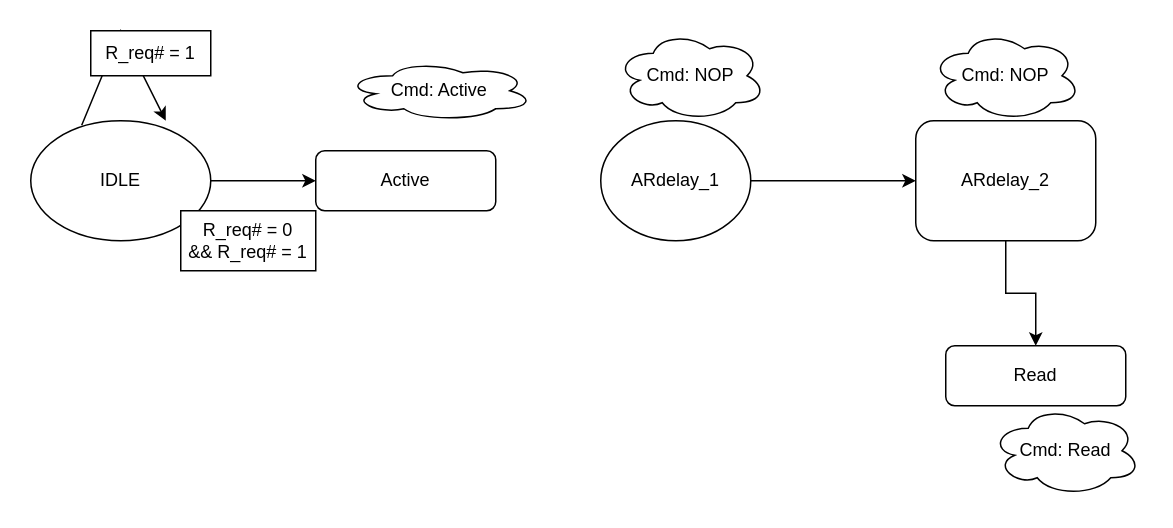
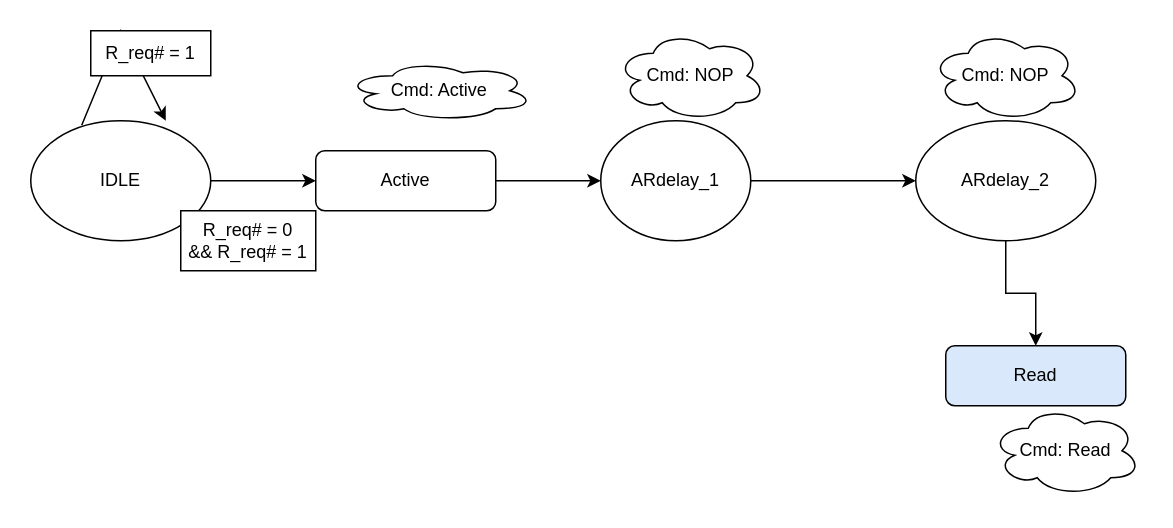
  <mxCell id="0" />
  <mxCell id="1" parent="0" />
+ <mxCell id="2" value="" style="edgeStyle=orthogonalEdgeStyle;rounded=0;orthogonalLoop=1;jettySize=auto;html=1;" edge="1" parent="1" source="3" target="7"><mxGeometry relative="1" as="geometry" /></mxCell>
  <mxCell id="3" value="Active" style="rounded=1;whiteSpace=wrap;html=1;fontSize=12;glass=0;strokeWidth=1;shadow=0;" parent="1" vertex="1"><mxGeometry x="210" y="100" width="120" height="40" as="geometry" /></mxCell>
  <mxCell id="4" style="edgeStyle=orthogonalEdgeStyle;rounded=0;orthogonalLoop=1;jettySize=auto;html=1;entryX=0;entryY=0.5;entryDx=0;entryDy=0;" edge="1" parent="1" source="5" target="3"><mxGeometry relative="1" as="geometry" /></mxCell>
  <mxCell id="5" value="IDLE" style="ellipse;whiteSpace=wrap;html=1;" vertex="1" parent="1"><mxGeometry x="20" y="80" width="120" height="80" as="geometry" /></mxCell>
  <mxCell id="6" style="edgeStyle=orthogonalEdgeStyle;rounded=0;orthogonalLoop=1;jettySize=auto;html=1;entryX=0;entryY=0.5;entryDx=0;entryDy=0;" edge="1" parent="1" source="7" target="9"><mxGeometry relative="1" as="geometry" /></mxCell>
  <mxCell id="7" value="ARdelay_1" style="ellipse;whiteSpace=wrap;html=1;" vertex="1" parent="1"><mxGeometry x="400" y="80" width="100" height="80" as="geometry" /></mxCell>
  <mxCell id="8" value="" style="edgeStyle=orthogonalEdgeStyle;rounded=0;orthogonalLoop=1;jettySize=auto;html=1;" edge="1" parent="1" source="9" target="16"><mxGeometry relative="1" as="geometry" /></mxCell>
- <mxCell id="9" value="ARdelay_2" style="whiteSpace=wrap;html=1;rounded=1;" vertex="1" parent="1"><mxGeometry x="610" y="80" width="120" height="80" as="geometry" /></mxCell>
+ <mxCell id="9" value="ARdelay_2" style="ellipse;whiteSpace=wrap;html=1;" vertex="1" parent="1"><mxGeometry x="610" y="80" width="120" height="80" as="geometry" /></mxCell>
  <mxCell id="10" value="" style="endArrow=classic;html=1;rounded=0;exitX=0.283;exitY=0.038;exitDx=0;exitDy=0;exitPerimeter=0;entryX=0.75;entryY=0;entryDx=0;entryDy=0;entryPerimeter=0;" edge="1" parent="1" source="5" target="5"><mxGeometry width="50" height="50" relative="1" as="geometry"><mxPoint x="55" y="70" as="sourcePoint" /><mxPoint x="120" y="40" as="targetPoint" /><Array as="points"><mxPoint x="80" y="20" /></Array></mxGeometry></mxCell>
  <mxCell id="11" value="R_req# = 1" style="rounded=0;whiteSpace=wrap;html=1;" vertex="1" parent="1"><mxGeometry x="60" y="20" width="80" height="30" as="geometry" /></mxCell>
  <mxCell id="12" value="R_req# = 0&lt;div&gt;&amp;amp;&amp;amp; R_req# = 1&lt;/div&gt;" style="rounded=0;whiteSpace=wrap;html=1;" vertex="1" parent="1"><mxGeometry x="120" y="140" width="90" height="40" as="geometry" /></mxCell>
  <mxCell id="13" value="Cmd: Active" style="ellipse;shape=cloud;whiteSpace=wrap;html=1;" vertex="1" parent="1"><mxGeometry x="230" y="40" width="125" height="40" as="geometry" /></mxCell>
  <mxCell id="14" value="Cmd: NOP" style="ellipse;shape=cloud;whiteSpace=wrap;html=1;" vertex="1" parent="1"><mxGeometry x="410" y="20" width="100" height="60" as="geometry" /></mxCell>
  <mxCell id="15" value="Cmd: NOP" style="ellipse;shape=cloud;whiteSpace=wrap;html=1;" vertex="1" parent="1"><mxGeometry x="620" y="20" width="100" height="60" as="geometry" /></mxCell>
- <mxCell id="16" value="Read" style="rounded=1;whiteSpace=wrap;html=1;fontSize=12;glass=0;strokeWidth=1;shadow=0;" vertex="1" parent="1"><mxGeometry x="630" y="230" width="120" height="40" as="geometry" /></mxCell>
+ <mxCell id="16" value="Read" style="rounded=1;whiteSpace=wrap;html=1;fontSize=12;glass=0;strokeWidth=1;shadow=0;fillColor=#dae8fc;" vertex="1" parent="1"><mxGeometry x="630" y="230" width="120" height="40" as="geometry" /></mxCell>
  <mxCell id="17" value="Cmd: Read" style="ellipse;shape=cloud;whiteSpace=wrap;html=1;" vertex="1" parent="1"><mxGeometry x="660" y="270" width="100" height="60" as="geometry" /></mxCell>
